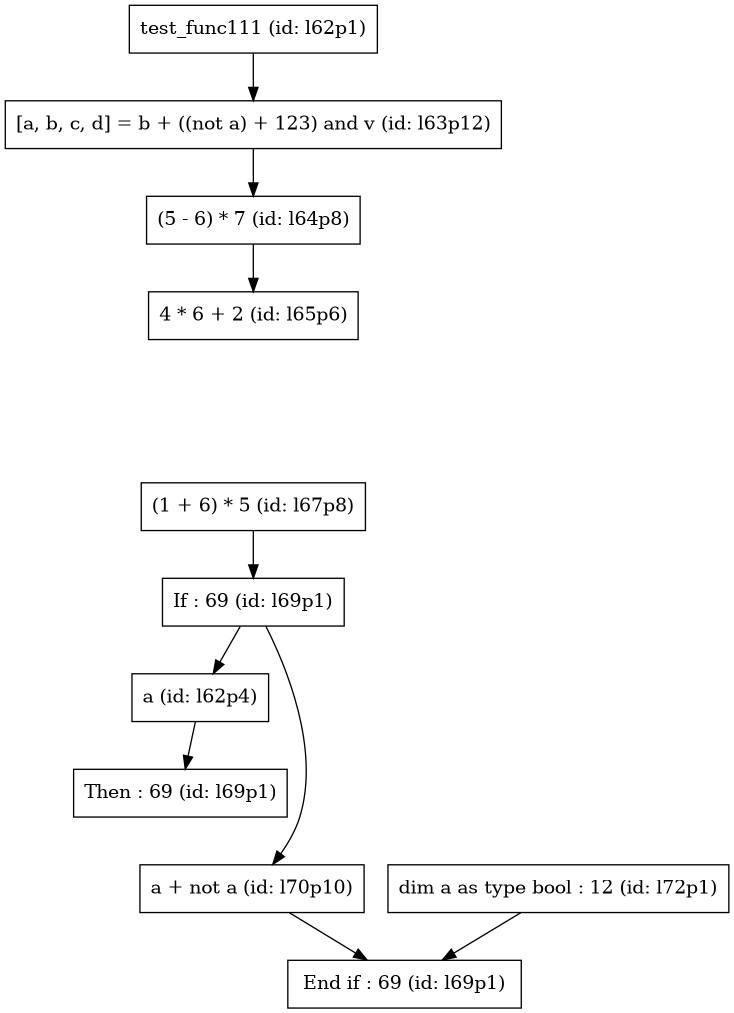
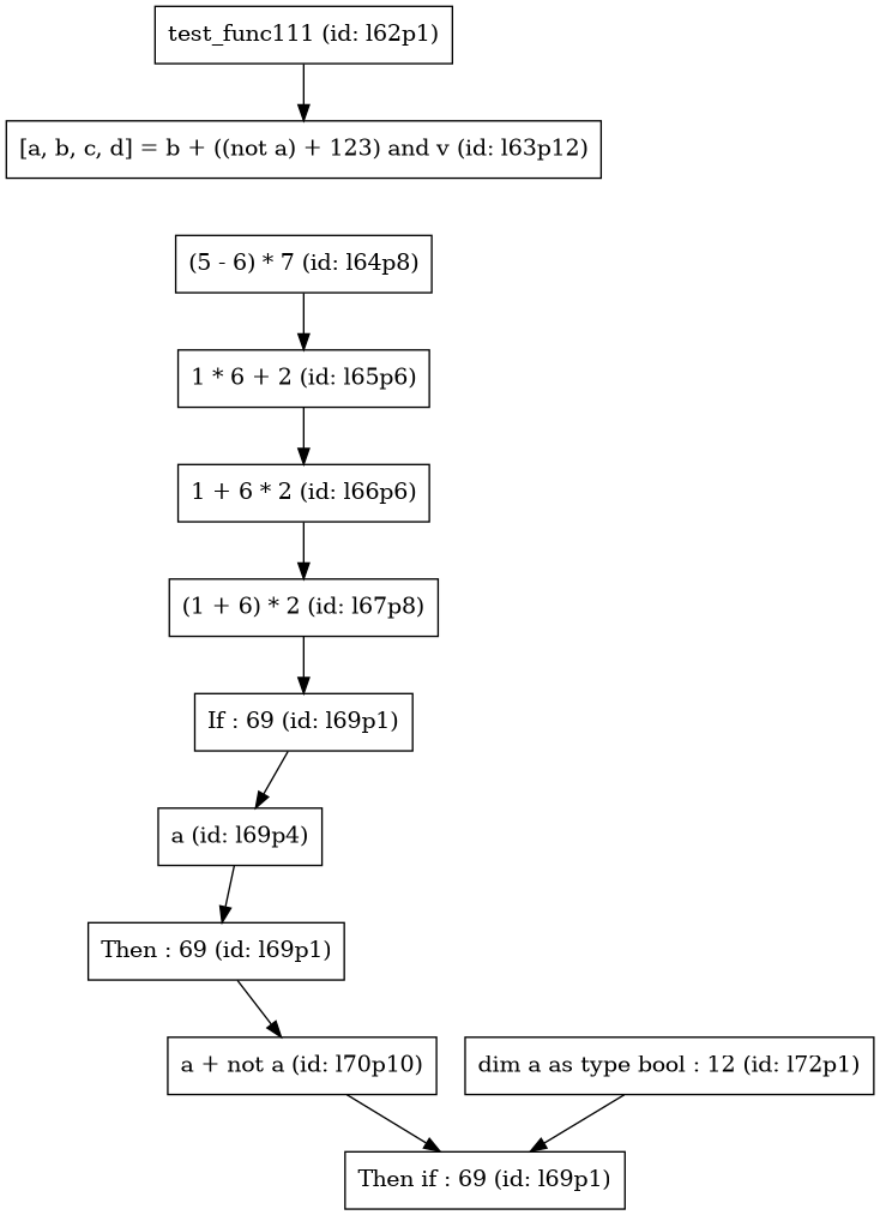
  digraph {
    node [shape=box]
    edge [shape=box]
    "test_func111 (id: l62p1)"
    "[a, b, c, d] = b + ((not a) + 123) and v (id: l63p12)"
    "(5 - 6) * 7 (id: l64p8)"
-   "1 * 6 + 2 (id: l65p6)" [label="4 * 6 + 2 (id: l65p6)"]
-   "(1 + 6) * 2 (id: l67p8)" [label="(1 + 6) * 5 (id: l67p8)"]
+   "1 * 6 + 2 (id: l65p6)"
+   "1 + 6 * 2 (id: l66p6)"
+   "(1 + 6) * 2 (id: l67p8)"
    "If : 69 (id: l69p1)"
-   "a (id: l69p4)" [label="a (id: l62p4)"]
+   "a (id: l69p4)"
    "Then : 69 (id: l69p1)"
    "a + not a (id: l70p10)"
-   "End if : 69 (id: l69p1)"
+   "End if : 69 (id: l69p1)" [label="Then if : 69 (id: l69p1)"]
    n12 [label="dim a as type bool : 12 (id: l72p1)"]
    "test_func111 (id: l62p1)" -> "[a, b, c, d] = b + ((not a) + 123) and v (id: l63p12)"
-   "[a, b, c, d] = b + ((not a) + 123) and v (id: l63p12)" -> "(5 - 6) * 7 (id: l64p8)"
    "(5 - 6) * 7 (id: l64p8)" -> "1 * 6 + 2 (id: l65p6)"
+   "1 * 6 + 2 (id: l65p6)" -> "1 + 6 * 2 (id: l66p6)"
+   "1 + 6 * 2 (id: l66p6)" -> "(1 + 6) * 2 (id: l67p8)"
    "(1 + 6) * 2 (id: l67p8)" -> "If : 69 (id: l69p1)"
    "If : 69 (id: l69p1)" -> "a (id: l69p4)"
    "a (id: l69p4)" -> "Then : 69 (id: l69p1)"
-   "If : 69 (id: l69p1)" -> "a + not a (id: l70p10)"
+   "Then : 69 (id: l69p1)" -> "a + not a (id: l70p10)"
    "a + not a (id: l70p10)" -> "End if : 69 (id: l69p1)"
    n12 -> "End if : 69 (id: l69p1)"
  }
